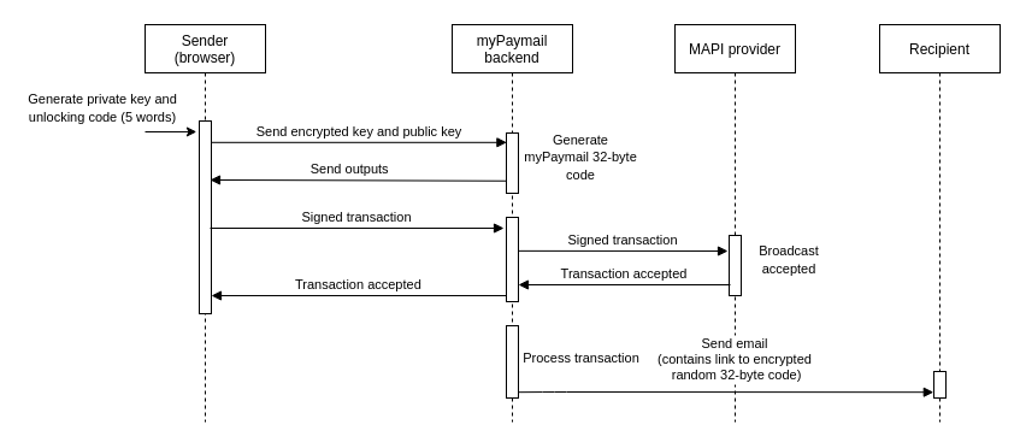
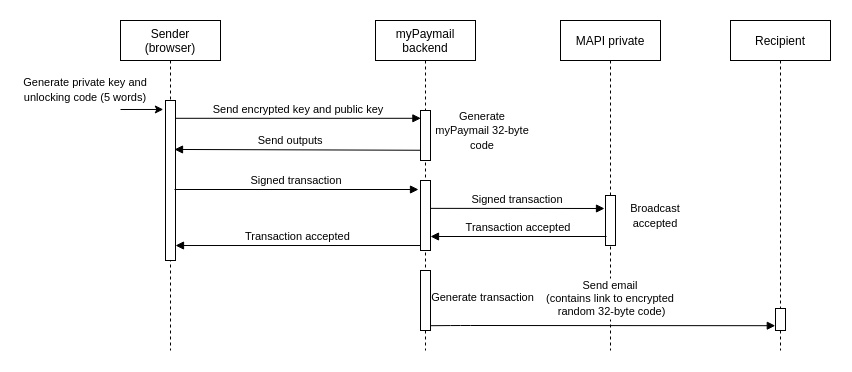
  <mxCell id="0" />
  <mxCell id="1" parent="0" />
  <mxCell id="2" value="Sender&#10;(browser)" style="shape=umlLifeline;perimeter=lifelinePerimeter;container=1;collapsible=0;recursiveResize=0;rounded=0;shadow=0;strokeWidth=1;" parent="1" vertex="1"><mxGeometry x="120" y="20" width="100" height="330" as="geometry" /></mxCell>
  <mxCell id="3" value="" style="points=[];perimeter=orthogonalPerimeter;rounded=0;shadow=0;strokeWidth=1;" parent="2" vertex="1"><mxGeometry x="45" y="80" width="10" height="160" as="geometry" /></mxCell>
  <mxCell id="4" value="Recipient" style="shape=umlLifeline;perimeter=lifelinePerimeter;container=1;collapsible=0;recursiveResize=0;rounded=0;shadow=0;strokeWidth=1;" parent="1" vertex="1"><mxGeometry x="730" y="20" width="100" height="330" as="geometry" /></mxCell>
  <mxCell id="5" value="" style="points=[];perimeter=orthogonalPerimeter;rounded=0;shadow=0;strokeWidth=1;" parent="4" vertex="1"><mxGeometry x="45" y="288" width="10" height="22" as="geometry" /></mxCell>
  <mxCell id="6" value="Send encrypted key and public key" style="verticalAlign=bottom;endArrow=block;shadow=0;strokeWidth=1;entryX=0.04;entryY=0.156;entryDx=0;entryDy=0;entryPerimeter=0;" parent="1" source="3" target="9" edge="1"><mxGeometry relative="1" as="geometry"><mxPoint x="180" y="120" as="sourcePoint" /><mxPoint x="420" y="120" as="targetPoint" /></mxGeometry></mxCell>
  <mxCell id="7" value="Send outputs" style="verticalAlign=bottom;endArrow=block;shadow=0;strokeWidth=1;exitX=0.12;exitY=0.795;exitDx=0;exitDy=0;exitPerimeter=0;entryX=0.9;entryY=0.306;entryDx=0;entryDy=0;entryPerimeter=0;" parent="1" target="3" edge="1"><mxGeometry x="0.053" relative="1" as="geometry"><mxPoint x="420.2" y="149.75" as="sourcePoint" /><mxPoint x="220" y="150" as="targetPoint" /><mxPoint as="offset" /></mxGeometry></mxCell>
  <mxCell id="8" value="myPaymail&#10;backend" style="shape=umlLifeline;perimeter=lifelinePerimeter;container=1;collapsible=0;recursiveResize=0;rounded=0;shadow=0;strokeWidth=1;" parent="1" vertex="1"><mxGeometry x="375" y="20" width="100" height="330" as="geometry" /></mxCell>
  <mxCell id="9" value="" style="points=[];perimeter=orthogonalPerimeter;rounded=0;shadow=0;strokeWidth=1;" parent="8" vertex="1"><mxGeometry x="45" y="90" width="10" height="50" as="geometry" /></mxCell>
  <mxCell id="10" value="" style="points=[];perimeter=orthogonalPerimeter;rounded=0;shadow=0;strokeWidth=1;" parent="8" vertex="1"><mxGeometry x="45" y="160" width="10" height="70" as="geometry" /></mxCell>
  <mxCell id="11" value="" style="points=[];perimeter=orthogonalPerimeter;rounded=0;shadow=0;strokeWidth=1;" parent="8" vertex="1"><mxGeometry x="45" y="250" width="10" height="60" as="geometry" /></mxCell>
  <mxCell id="12" value="Signed transaction" style="verticalAlign=bottom;endArrow=block;shadow=0;strokeWidth=1;" parent="1" edge="1"><mxGeometry relative="1" as="geometry"><mxPoint x="174" y="189" as="sourcePoint" /><mxPoint x="418" y="189" as="targetPoint" /></mxGeometry></mxCell>
  <mxCell id="13" value="Transaction accepted" style="verticalAlign=bottom;endArrow=block;shadow=0;strokeWidth=1;exitX=0.04;exitY=0.929;exitDx=0;exitDy=0;exitPerimeter=0;" parent="1" source="10" target="3" edge="1"><mxGeometry relative="1" as="geometry"><mxPoint x="410" y="210" as="sourcePoint" /><mxPoint x="180" y="234" as="targetPoint" /></mxGeometry></mxCell>
  <mxCell id="14" value="&lt;font style=&quot;font-size: 11px&quot;&gt;Generate myPaymail 32-byte code&lt;/font&gt;" style="text;html=1;strokeColor=none;fillColor=none;align=center;verticalAlign=middle;whiteSpace=wrap;rounded=0;" parent="1" vertex="1"><mxGeometry x="430" y="109" width="104" height="41" as="geometry" /></mxCell>
- <mxCell id="15" value="MAPI provider" style="shape=umlLifeline;perimeter=lifelinePerimeter;container=1;collapsible=0;recursiveResize=0;rounded=0;shadow=0;strokeWidth=1;" parent="1" vertex="1"><mxGeometry x="560" y="20" width="100" height="330" as="geometry" /></mxCell>
+ <mxCell id="15" value="MAPI private" style="shape=umlLifeline;perimeter=lifelinePerimeter;container=1;collapsible=0;recursiveResize=0;rounded=0;shadow=0;strokeWidth=1;" parent="1" vertex="1"><mxGeometry x="560" y="20" width="100" height="330" as="geometry" /></mxCell>
  <mxCell id="16" value="" style="points=[];perimeter=orthogonalPerimeter;rounded=0;shadow=0;strokeWidth=1;" parent="15" vertex="1"><mxGeometry x="45" y="175" width="10" height="50" as="geometry" /></mxCell>
  <mxCell id="17" value="Send email&#10;(contains link to encrypted&#10; random 32-byte code)" style="verticalAlign=bottom;endArrow=block;shadow=0;strokeWidth=1;entryX=-0.02;entryY=0.373;entryDx=0;entryDy=0;entryPerimeter=0;exitX=1;exitY=0.77;exitDx=0;exitDy=0;exitPerimeter=0;" parent="1" edge="1"><mxGeometry x="0.044" y="5" relative="1" as="geometry"><mxPoint x="430" y="325.2" as="sourcePoint" /><mxPoint x="774.8" y="325.206" as="targetPoint" /><mxPoint as="offset" /><Array as="points"><mxPoint x="460" y="325" /></Array></mxGeometry></mxCell>
  <mxCell id="18" value="Signed transaction" style="verticalAlign=bottom;endArrow=block;shadow=0;strokeWidth=1;exitX=1;exitY=0.398;exitDx=0;exitDy=0;exitPerimeter=0;" parent="1" source="10" edge="1"><mxGeometry relative="1" as="geometry"><mxPoint x="429" y="210" as="sourcePoint" /><mxPoint x="604" y="208" as="targetPoint" /></mxGeometry></mxCell>
  <mxCell id="19" value="&lt;font style=&quot;font-size: 11px&quot;&gt;Broadcast accepted&lt;/font&gt;" style="text;html=1;strokeColor=none;fillColor=none;align=center;verticalAlign=middle;whiteSpace=wrap;rounded=0;" parent="1" vertex="1"><mxGeometry x="620" y="190" width="70" height="50" as="geometry" /></mxCell>
  <mxCell id="20" value="Transaction accepted" style="verticalAlign=bottom;endArrow=block;shadow=0;strokeWidth=1;exitX=0.1;exitY=0.82;exitDx=0;exitDy=0;exitPerimeter=0;" parent="1" source="16" target="10" edge="1"><mxGeometry relative="1" as="geometry"><mxPoint x="620" y="270.1" as="sourcePoint" /><mxPoint x="384.63" y="270" as="targetPoint" /></mxGeometry></mxCell>
- <mxCell id="21" value="&lt;font style=&quot;font-size: 11px&quot;&gt;Process transaction&lt;/font&gt;" style="text;html=1;strokeColor=none;fillColor=none;align=center;verticalAlign=middle;whiteSpace=wrap;rounded=0;" parent="1" vertex="1"><mxGeometry x="424.5" y="276" width="115" height="41" as="geometry" /></mxCell>
+ <mxCell id="21" value="&lt;font style=&quot;font-size: 11px&quot;&gt;Generate transaction&lt;/font&gt;" style="text;html=1;strokeColor=none;fillColor=none;align=center;verticalAlign=middle;whiteSpace=wrap;rounded=0;" parent="1" vertex="1"><mxGeometry x="424.5" y="276" width="115" height="41" as="geometry" /></mxCell>
  <mxCell id="22" value="" style="endArrow=classic;html=1;entryX=-0.22;entryY=0.056;entryDx=0;entryDy=0;entryPerimeter=0;" parent="1" target="3" edge="1"><mxGeometry width="50" height="50" relative="1" as="geometry"><mxPoint x="120" y="109" as="sourcePoint" /><mxPoint x="150" y="109" as="targetPoint" /></mxGeometry></mxCell>
  <mxCell id="23" value="&lt;font style=&quot;font-size: 11px&quot;&gt;Generate private key and unlocking code (5 words)&lt;/font&gt;" style="text;html=1;strokeColor=none;fillColor=none;align=center;verticalAlign=middle;whiteSpace=wrap;rounded=0;" parent="1" vertex="1"><mxGeometry x="20" y="68" width="130" height="41" as="geometry" /></mxCell>
